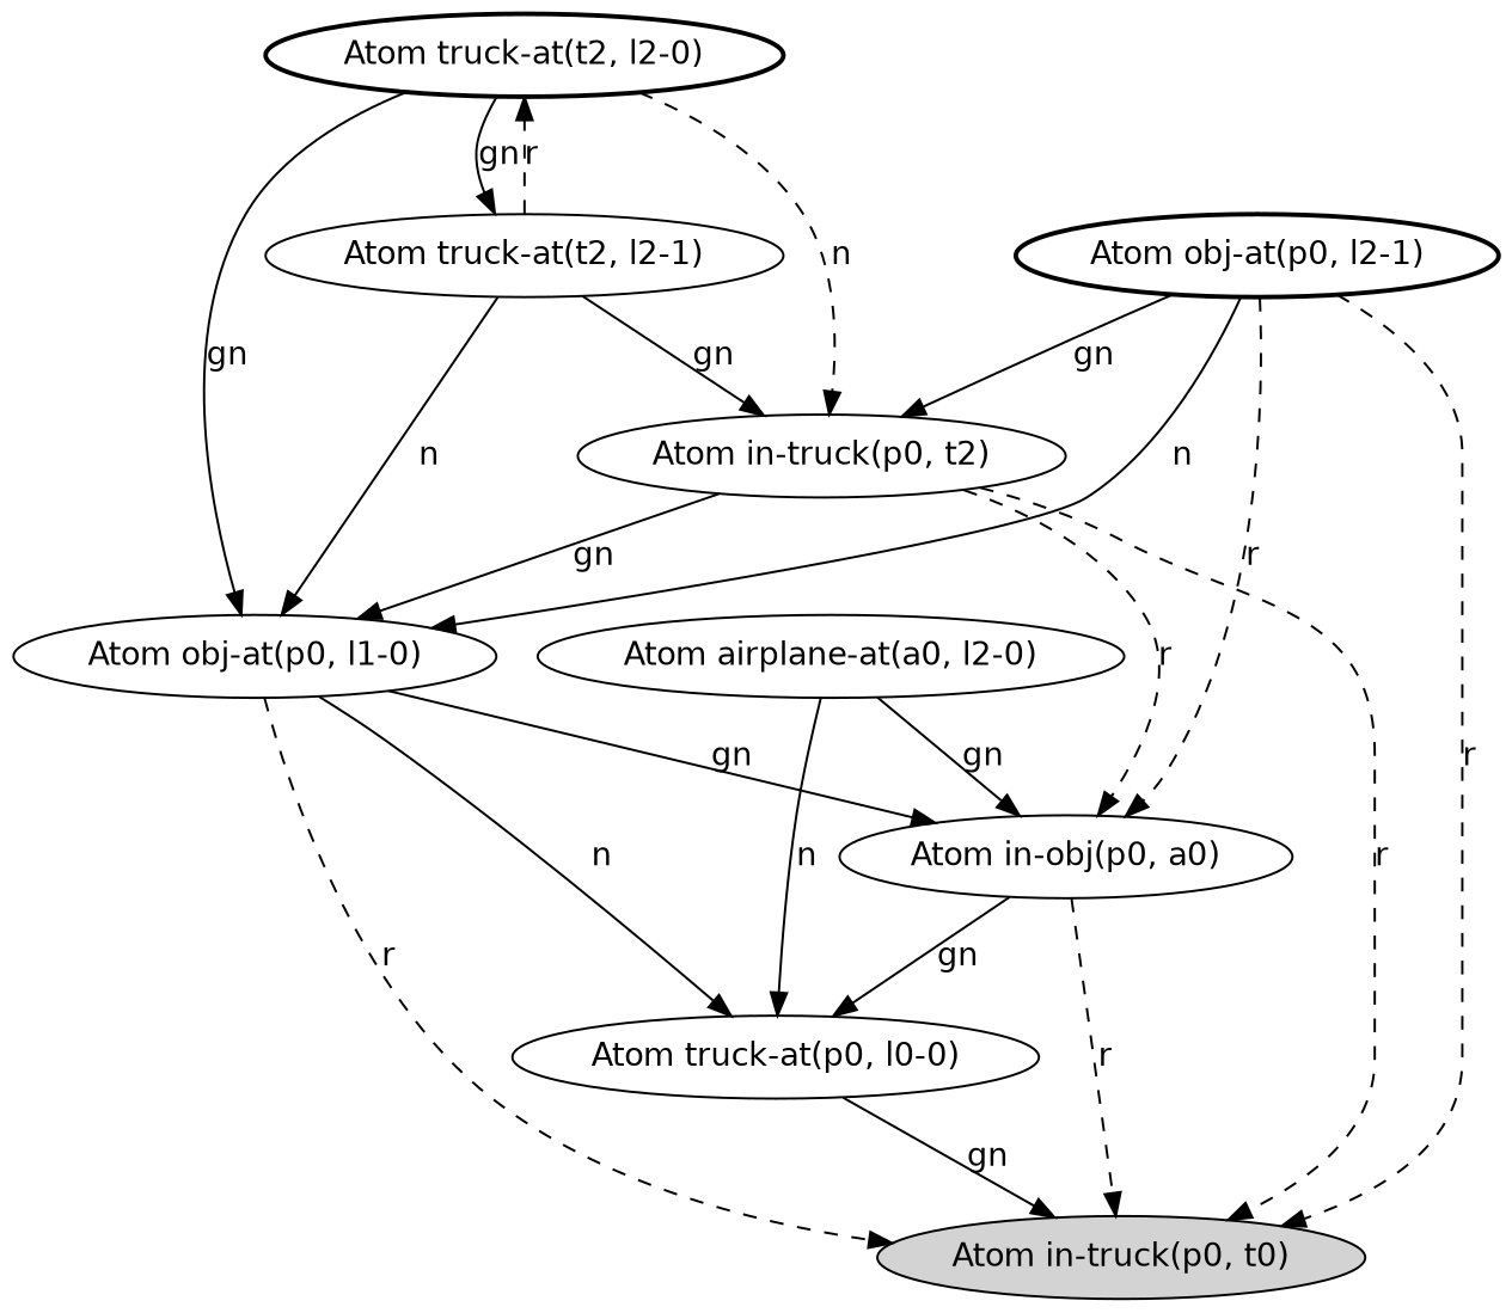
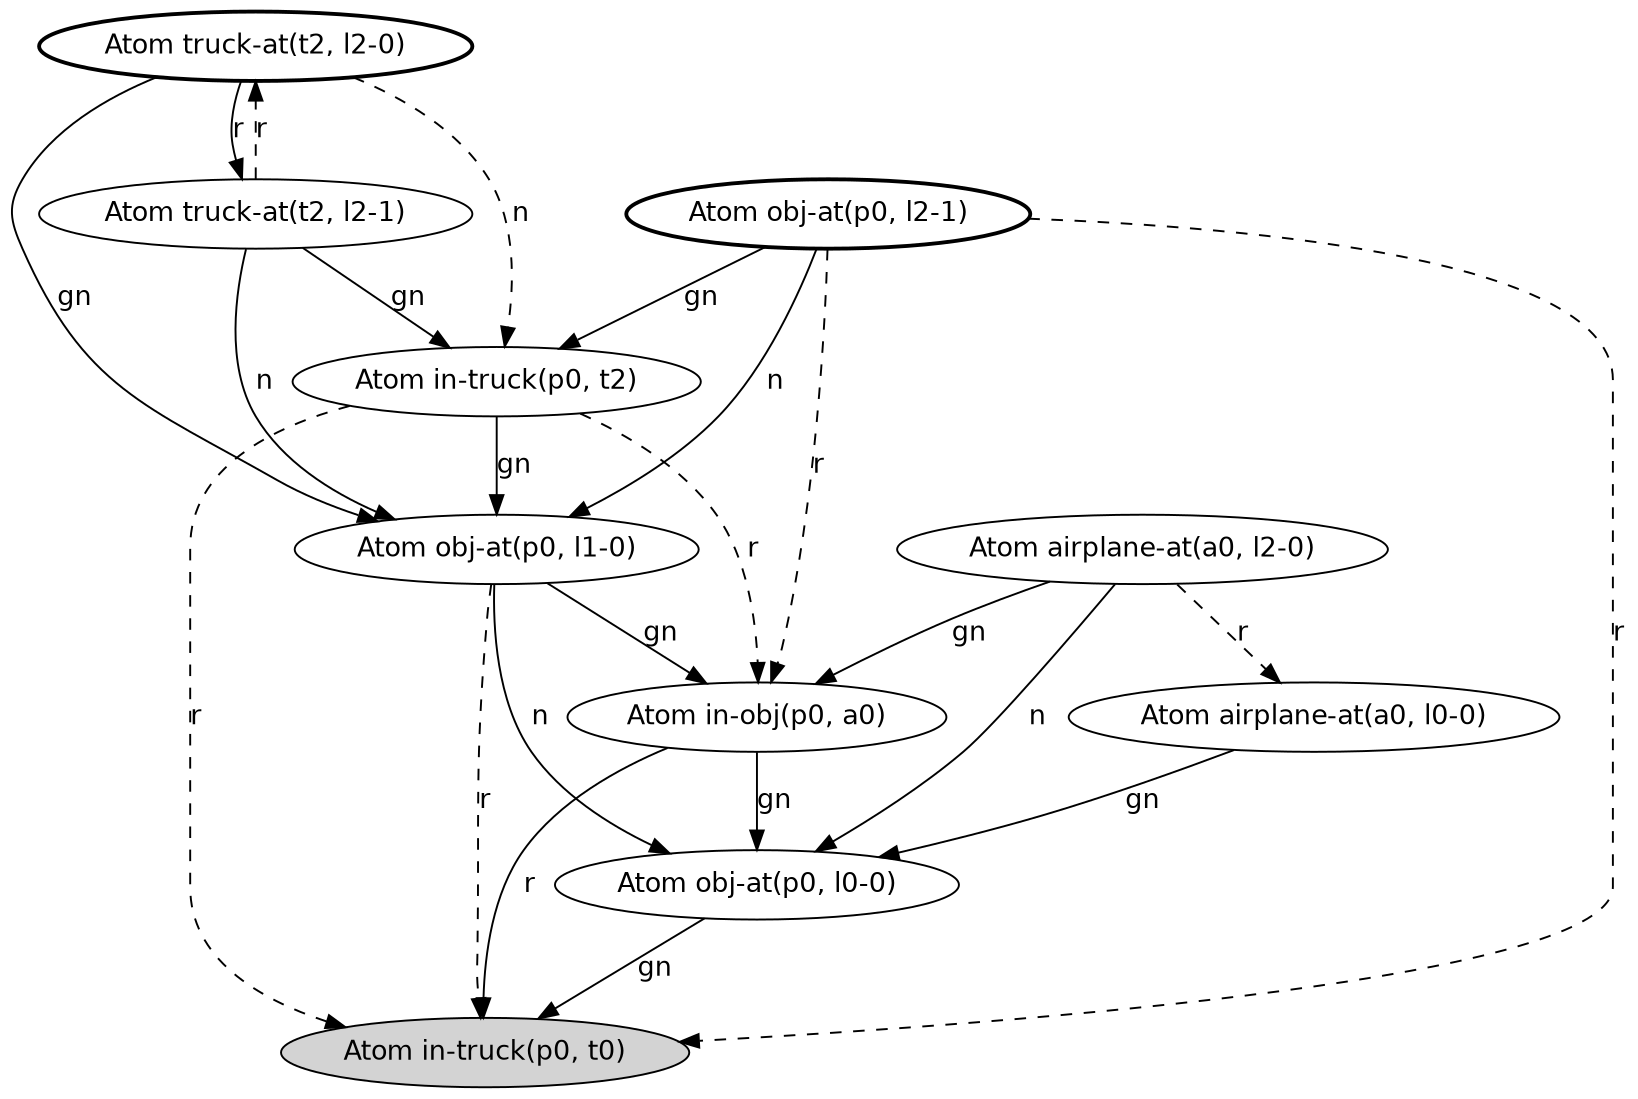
  digraph {
    fontname="DejaVu Sans"
    node [fontname="DejaVu Sans"]
    edge [fontname="DejaVu Sans"]
    n1 [label="Atom in-truck(p0, t0)" style=filled]
    n2 [label="Atom truck-at(t2, l2-0)" style=bold]
    n3 [label="Atom obj-at(p0, l1-0)"]
    n4 [label="Atom truck-at(t2, l2-1)"]
    n5 [label="Atom in-truck(p0, t2)"]
-   n6 [label="Atom truck-at(p0, l0-0)"]
+   n6 [label="Atom obj-at(p0, l0-0)"]
    n7 [label="Atom in-obj(p0, a0)"]
+   n8 [label="Atom airplane-at(a0, l0-0)"]
    n9 [label="Atom airplane-at(a0, l2-0)"]
    n10 [label="Atom obj-at(p0, l2-1)" style=bold]
    n2 -> n3 [label=gn]
-   n2 -> n4 [label=gn]
+   n2 -> n4 [label=r]
    n2 -> n5 [label=n style=dashed]
    n3 -> n1 [label=r style=dashed]
    n3 -> n6 [label=n]
    n3 -> n7 [label=gn]
    n4 -> n2 [label=r style=dashed]
    n4 -> n3 [label=n]
    n4 -> n5 [label=gn]
    n5 -> n1 [label=r style=dashed]
    n5 -> n3 [label=gn]
    n5 -> n7 [label=r style=dashed]
    n6 -> n1 [label=gn]
-   n7 -> n1 [label=r style=dashed]
+   n7 -> n1 [label=r style=solid]
    n7 -> n6 [label=gn]
+   n8 -> n6 [label=gn]
    n9 -> n6 [label=n]
    n9 -> n7 [label=gn]
+   n9 -> n8 [label=r style=dashed]
    n10 -> n1 [label=r style=dashed]
    n10 -> n3 [label=n]
    n10 -> n5 [label=gn]
    n10 -> n7 [label=r style=dashed]
  }
